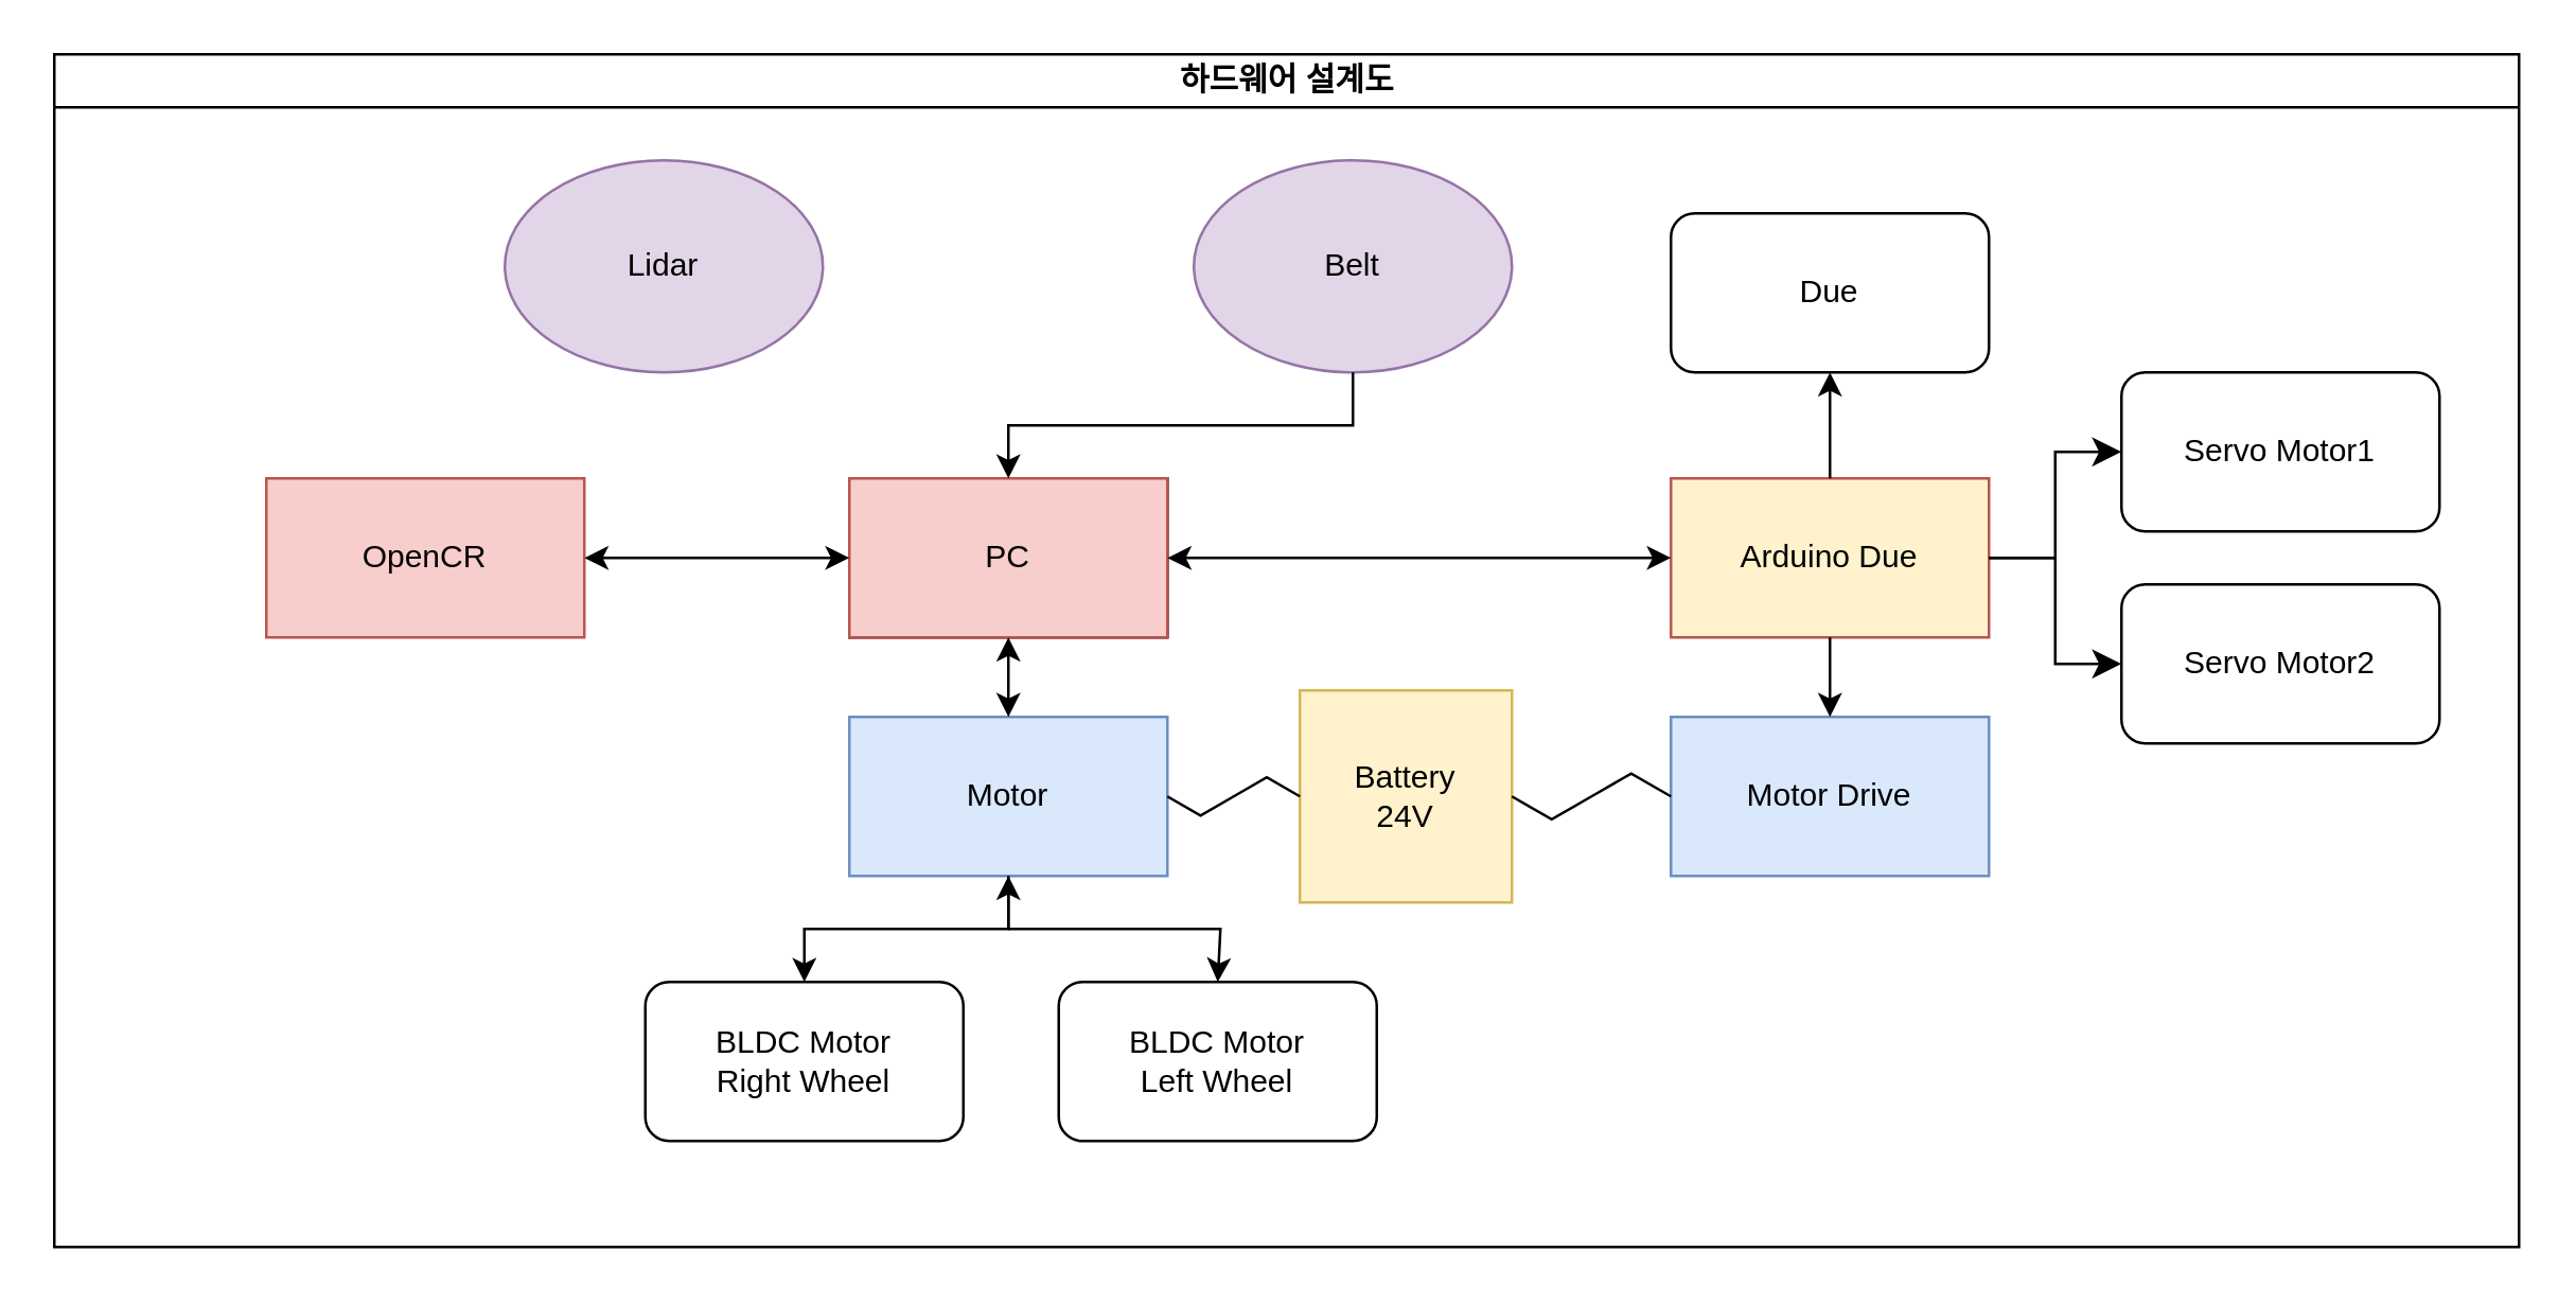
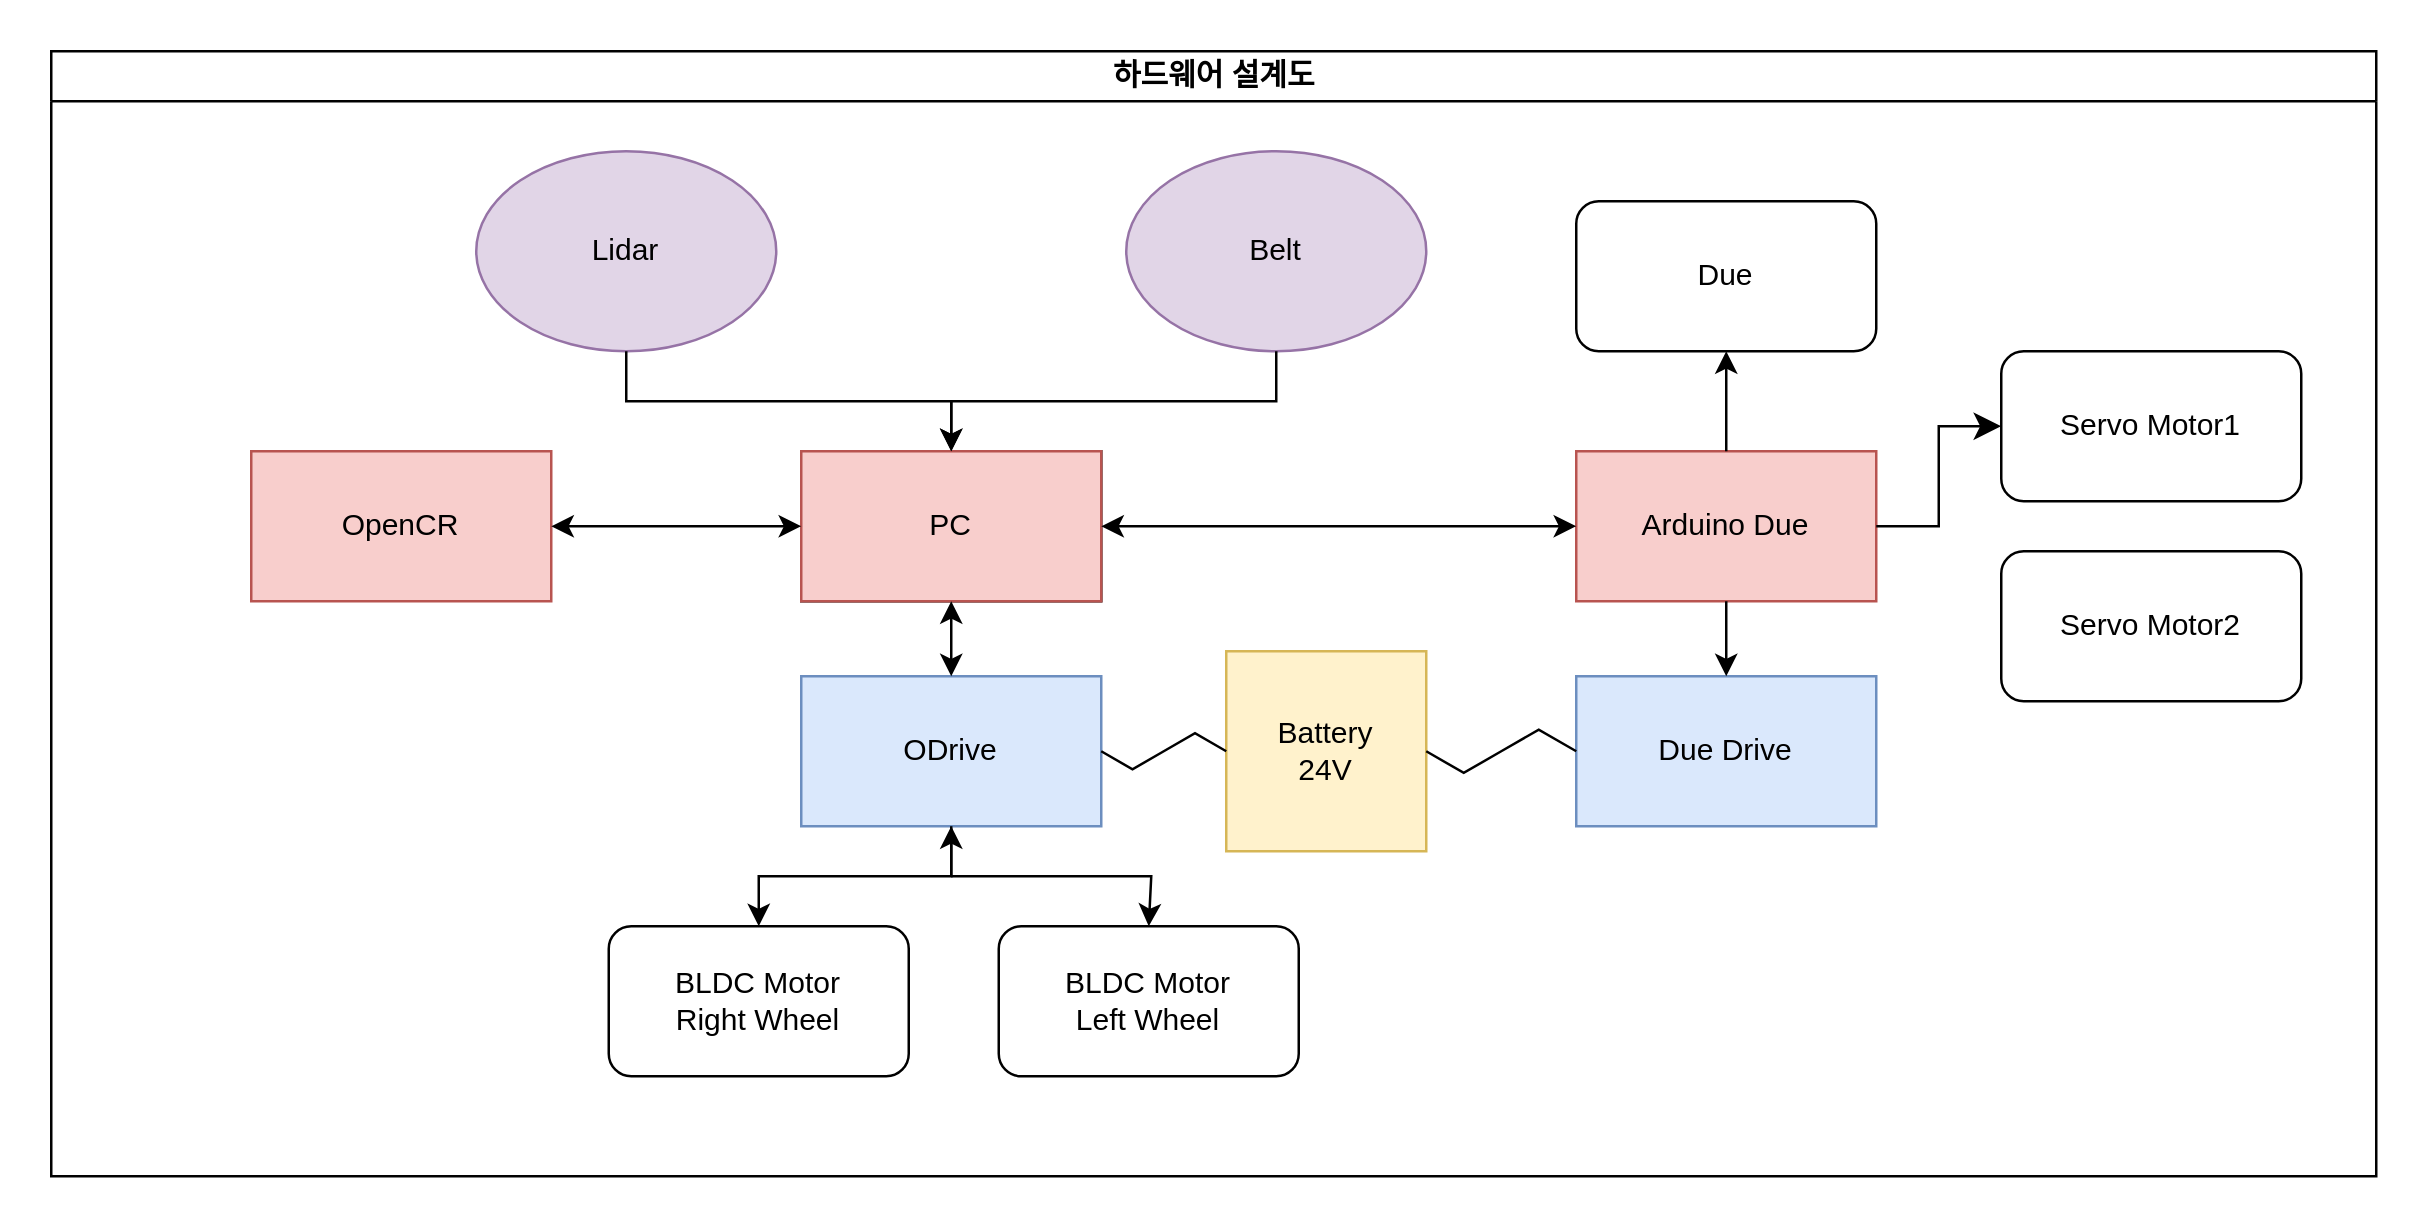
  <mxCell id="0" />
  <mxCell id="1" parent="0" />
  <mxCell id="2" value="하드웨어 설계도" style="swimlane;html=1;startSize=20;horizontal=1;containerType=tree;glass=0;" parent="1" vertex="1"><mxGeometry x="20" y="20" width="930" height="450" as="geometry"><mxRectangle x="70" y="70" width="60" height="30" as="alternateBounds" /></mxGeometry></mxCell>
- <mxCell id="3" value="Arduino Due" style="rounded=0;whiteSpace=wrap;html=1;fillColor=#fff2cc;strokeColor=#b85450;" vertex="1" parent="2"><mxGeometry x="610" y="160" width="120" height="60" as="geometry" /></mxCell>
+ <mxCell id="3" value="Arduino Due" style="rounded=0;whiteSpace=wrap;html=1;fillColor=#f8cecc;strokeColor=#b85450;" vertex="1" parent="2"><mxGeometry x="610" y="160" width="120" height="60" as="geometry" /></mxCell>
  <mxCell id="4" value="OpenCR" style="rounded=0;whiteSpace=wrap;html=1;fillColor=#f8cecc;strokeColor=#b85450;" vertex="1" parent="2"><mxGeometry x="80" y="160" width="120" height="60" as="geometry" /></mxCell>
- <mxCell id="5" value="Motor" style="rounded=0;whiteSpace=wrap;html=1;fillColor=#dae8fc;strokeColor=#6c8ebf;" vertex="1" parent="2"><mxGeometry x="300" y="250" width="120" height="60" as="geometry" /></mxCell>
+ <mxCell id="5" value="ODrive" style="rounded=0;whiteSpace=wrap;html=1;fillColor=#dae8fc;strokeColor=#6c8ebf;" vertex="1" parent="2"><mxGeometry x="300" y="250" width="120" height="60" as="geometry" /></mxCell>
  <mxCell id="6" value="BLDC Motor&lt;br&gt;Right Wheel" style="rounded=1;whiteSpace=wrap;html=1;" vertex="1" parent="2"><mxGeometry x="223" y="350" width="120" height="60" as="geometry" /></mxCell>
  <mxCell id="7" value="BLDC Motor&lt;br&gt;Left Wheel" style="rounded=1;whiteSpace=wrap;html=1;" vertex="1" parent="2"><mxGeometry x="379" y="350" width="120" height="60" as="geometry" /></mxCell>
  <mxCell id="8" value="Lidar" style="ellipse;whiteSpace=wrap;html=1;fillColor=#e1d5e7;strokeColor=#9673a6;" vertex="1" parent="2"><mxGeometry x="170" y="40" width="120" height="80" as="geometry" /></mxCell>
  <mxCell id="9" value="Belt" style="ellipse;whiteSpace=wrap;html=1;fillColor=#e1d5e7;strokeColor=#9673a6;" vertex="1" parent="2"><mxGeometry x="430" y="40" width="120" height="80" as="geometry" /></mxCell>
  <mxCell id="10" value="" style="endArrow=classic;html=1;rounded=0;exitX=0.5;exitY=1;exitDx=0;exitDy=0;entryX=0.5;entryY=0;entryDx=0;entryDy=0;" edge="1" parent="2" source="5" target="6"><mxGeometry width="50" height="50" relative="1" as="geometry"><mxPoint x="320" y="250" as="sourcePoint" /><mxPoint x="370" y="200" as="targetPoint" /><Array as="points"><mxPoint x="360" y="330" /><mxPoint x="283" y="330" /></Array></mxGeometry></mxCell>
  <mxCell id="11" value="Battery&lt;br&gt;24V" style="whiteSpace=wrap;html=1;aspect=fixed;fillColor=#fff2cc;strokeColor=#d6b656;" vertex="1" parent="2"><mxGeometry x="470" y="240" width="80" height="80" as="geometry" /></mxCell>
- <mxCell id="12" value="Motor Drive" style="rounded=0;whiteSpace=wrap;html=1;fillColor=#dae8fc;strokeColor=#6c8ebf;" vertex="1" parent="2"><mxGeometry x="610" y="250" width="120" height="60" as="geometry" /></mxCell>
+ <mxCell id="12" value="Due Drive" style="rounded=0;whiteSpace=wrap;html=1;fillColor=#dae8fc;strokeColor=#6c8ebf;" vertex="1" parent="2"><mxGeometry x="610" y="250" width="120" height="60" as="geometry" /></mxCell>
  <mxCell id="13" value="" style="edgeStyle=isometricEdgeStyle;endArrow=none;html=1;elbow=vertical;rounded=0;entryX=0;entryY=0.5;entryDx=0;entryDy=0;exitX=1;exitY=0.5;exitDx=0;exitDy=0;" edge="1" parent="2" source="5" target="11"><mxGeometry width="50" height="100" relative="1" as="geometry"><mxPoint x="370" y="340" as="sourcePoint" /><mxPoint x="420" y="240" as="targetPoint" /></mxGeometry></mxCell>
  <mxCell id="14" value="" style="edgeStyle=isometricEdgeStyle;endArrow=none;html=1;elbow=vertical;rounded=0;entryX=0;entryY=0.5;entryDx=0;entryDy=0;exitX=1;exitY=0.5;exitDx=0;exitDy=0;" edge="1" parent="2" source="11" target="12"><mxGeometry width="50" height="100" relative="1" as="geometry"><mxPoint x="370" y="340" as="sourcePoint" /><mxPoint x="420" y="240" as="targetPoint" /></mxGeometry></mxCell>
  <mxCell id="15" value="" style="endArrow=classic;html=1;rounded=0;exitX=0.5;exitY=1;exitDx=0;exitDy=0;entryX=0.5;entryY=0;entryDx=0;entryDy=0;" edge="1" parent="2" source="3" target="12"><mxGeometry width="50" height="50" relative="1" as="geometry"><mxPoint x="370" y="320" as="sourcePoint" /><mxPoint x="420" y="270" as="targetPoint" /></mxGeometry></mxCell>
  <mxCell id="16" value="Due" style="rounded=1;whiteSpace=wrap;html=1;" vertex="1" parent="2"><mxGeometry x="610" y="60" width="120" height="60" as="geometry" /></mxCell>
  <mxCell id="17" value="" style="endArrow=classic;html=1;rounded=0;exitX=0.5;exitY=0;exitDx=0;exitDy=0;entryX=0.5;entryY=1;entryDx=0;entryDy=0;" edge="1" parent="2" source="3" target="16"><mxGeometry width="50" height="50" relative="1" as="geometry"><mxPoint x="370" y="250" as="sourcePoint" /><mxPoint x="420" y="200" as="targetPoint" /></mxGeometry></mxCell>
  <mxCell id="18" value="Servo Motor1" style="rounded=1;whiteSpace=wrap;html=1;" vertex="1" parent="2"><mxGeometry x="780" y="120" width="120" height="60" as="geometry" /></mxCell>
  <mxCell id="19" value="Servo Motor2" style="rounded=1;whiteSpace=wrap;html=1;" vertex="1" parent="2"><mxGeometry x="780" y="200" width="120" height="60" as="geometry" /></mxCell>
  <mxCell id="20" value="" style="edgeStyle=elbowEdgeStyle;elbow=horizontal;endArrow=classic;html=1;curved=0;rounded=0;endSize=8;startSize=8;exitX=1;exitY=0.5;exitDx=0;exitDy=0;entryX=0;entryY=0.5;entryDx=0;entryDy=0;" edge="1" parent="2" source="3" target="18"><mxGeometry width="50" height="50" relative="1" as="geometry"><mxPoint x="870" y="260" as="sourcePoint" /><mxPoint x="920" y="210" as="targetPoint" /></mxGeometry></mxCell>
- <mxCell id="21" value="" style="edgeStyle=elbowEdgeStyle;elbow=horizontal;endArrow=classic;html=1;curved=0;rounded=0;endSize=8;startSize=8;exitX=1;exitY=0.5;exitDx=0;exitDy=0;entryX=0;entryY=0.5;entryDx=0;entryDy=0;" edge="1" parent="2" source="3" target="19"><mxGeometry width="50" height="50" relative="1" as="geometry"><mxPoint x="870" y="260" as="sourcePoint" /><mxPoint x="920" y="210" as="targetPoint" /></mxGeometry></mxCell>
  <mxCell id="22" value="" style="rounded=0;whiteSpace=wrap;html=1;" vertex="1" parent="1"><mxGeometry x="320" y="180" width="120" height="60" as="geometry" /></mxCell>
  <mxCell id="23" value="PC" style="rounded=0;whiteSpace=wrap;html=1;fillColor=#f8cecc;strokeColor=#b85450;" vertex="1" parent="1"><mxGeometry x="320" y="180" width="120" height="60" as="geometry" /></mxCell>
  <mxCell id="24" value="" style="endArrow=classic;html=1;rounded=0;entryX=0.5;entryY=0;entryDx=0;entryDy=0;" edge="1" parent="1" target="7"><mxGeometry width="50" height="50" relative="1" as="geometry"><mxPoint x="380" y="350" as="sourcePoint" /><mxPoint x="390" y="220" as="targetPoint" /><Array as="points"><mxPoint x="460" y="350" /></Array></mxGeometry></mxCell>
  <mxCell id="25" value="" style="endArrow=classic;startArrow=classic;html=1;rounded=0;entryX=0.5;entryY=1;entryDx=0;entryDy=0;exitX=0.5;exitY=0;exitDx=0;exitDy=0;" edge="1" parent="1" source="5" target="23"><mxGeometry width="50" height="50" relative="1" as="geometry"><mxPoint x="340" y="270" as="sourcePoint" /><mxPoint x="390" y="220" as="targetPoint" /></mxGeometry></mxCell>
  <mxCell id="26" value="" style="endArrow=classic;html=1;rounded=0;" edge="1" parent="1"><mxGeometry width="50" height="50" relative="1" as="geometry"><mxPoint x="380" y="350" as="sourcePoint" /><mxPoint x="380" y="330" as="targetPoint" /></mxGeometry></mxCell>
+ <mxCell id="27" value="" style="endArrow=classic;html=1;rounded=0;exitX=0.5;exitY=1;exitDx=0;exitDy=0;entryX=0.5;entryY=0;entryDx=0;entryDy=0;" edge="1" parent="1" source="8" target="23"><mxGeometry width="50" height="50" relative="1" as="geometry"><mxPoint x="340" y="200" as="sourcePoint" /><mxPoint x="390" y="150" as="targetPoint" /><Array as="points"><mxPoint x="250" y="160" /><mxPoint x="380" y="160" /></Array></mxGeometry></mxCell>
  <mxCell id="28" value="" style="endArrow=classic;html=1;rounded=0;exitX=0.5;exitY=1;exitDx=0;exitDy=0;entryX=0.5;entryY=0;entryDx=0;entryDy=0;" edge="1" parent="1" source="9" target="23"><mxGeometry width="50" height="50" relative="1" as="geometry"><mxPoint x="340" y="200" as="sourcePoint" /><mxPoint x="390" y="150" as="targetPoint" /><Array as="points"><mxPoint x="510" y="160" /><mxPoint x="380" y="160" /></Array></mxGeometry></mxCell>
  <mxCell id="29" value="" style="endArrow=classic;startArrow=classic;html=1;rounded=0;entryX=0;entryY=0.5;entryDx=0;entryDy=0;exitX=1;exitY=0.5;exitDx=0;exitDy=0;" edge="1" parent="1" source="23" target="3"><mxGeometry width="50" height="50" relative="1" as="geometry"><mxPoint x="460" y="210" as="sourcePoint" /><mxPoint x="390" y="150" as="targetPoint" /></mxGeometry></mxCell>
  <mxCell id="30" value="" style="endArrow=classic;startArrow=classic;html=1;rounded=0;exitX=1;exitY=0.5;exitDx=0;exitDy=0;entryX=0;entryY=0.5;entryDx=0;entryDy=0;" edge="1" parent="1" source="4" target="23"><mxGeometry width="50" height="50" relative="1" as="geometry"><mxPoint x="340" y="340" as="sourcePoint" /><mxPoint x="390" y="290" as="targetPoint" /></mxGeometry></mxCell>
